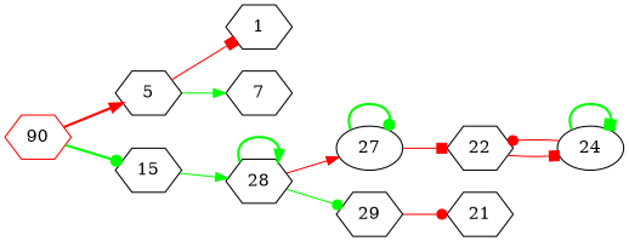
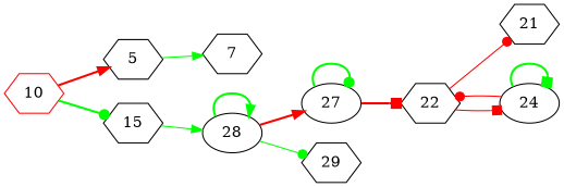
  digraph {
    rankdir=LR
    node [shape=hexagon]
    edge [arrowhead=normal color=red style=solid]
-   10 [color=red label=90]
+   10 [color=red]
    5
    15
-   1
    7
-   28
+   28 [shape=ellipse]
    27 [shape=ellipse]
    29
    22
    21
    24 [shape=ellipse]
    10 -> 5 [style=bold]
    10 -> 15 [arrowhead=dot color=green style=bold]
-   5 -> 1 [arrowhead=box]
    5 -> 7 [color=green]
    15 -> 28 [color=green]
    28 -> 28 [color=green style=bold]
-   28 -> 27
+   28 -> 27 [style=bold]
    28 -> 29 [arrowhead=dot color=green]
    27 -> 27 [arrowhead=dot color=green style=bold]
-   27 -> 22 [arrowhead=box]
-   29 -> 21 [arrowhead=dot]
+   27 -> 22 [arrowhead=box style=bold]
+   22 -> 21 [arrowhead=dot]
    22 -> 24 [arrowhead=box]
    24 -> 22 [arrowhead=dot]
    24 -> 24 [arrowhead=box color=green style=bold]
  }
